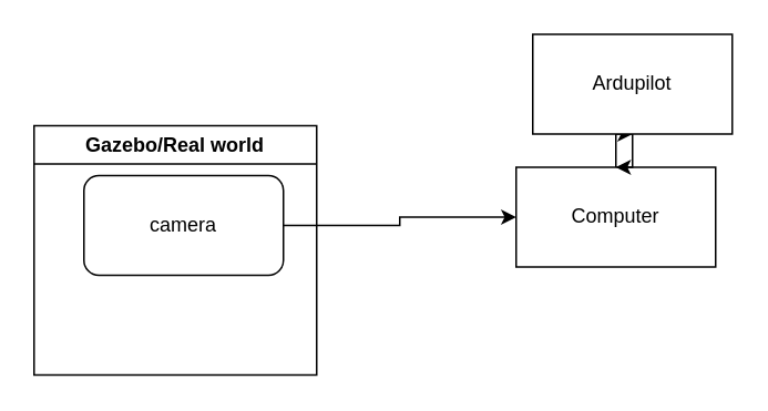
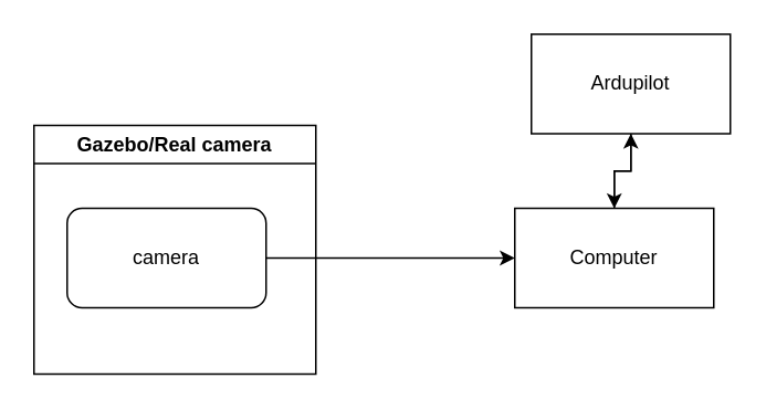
  <mxCell id="0" />
  <mxCell id="1" parent="0" />
  <mxCell id="2" style="edgeStyle=orthogonalEdgeStyle;rounded=0;orthogonalLoop=1;jettySize=auto;html=1;entryX=0.5;entryY=1;entryDx=0;entryDy=0;" parent="1" source="3" target="5" edge="1"><mxGeometry relative="1" as="geometry" /></mxCell>
- <mxCell id="3" value="Computer" style="rounded=0;whiteSpace=wrap;html=1;" parent="1" vertex="1"><mxGeometry x="310" y="100" width="120" height="60" as="geometry" /></mxCell>
+ <mxCell id="3" value="Computer" style="rounded=0;whiteSpace=wrap;html=1;" parent="1" vertex="1"><mxGeometry x="310" y="125" width="120" height="60" as="geometry" /></mxCell>
  <mxCell id="4" style="edgeStyle=orthogonalEdgeStyle;rounded=0;orthogonalLoop=1;jettySize=auto;html=1;entryX=0.5;entryY=0;entryDx=0;entryDy=0;" parent="1" source="5" target="3" edge="1"><mxGeometry relative="1" as="geometry" /></mxCell>
  <mxCell id="5" value="Ardupilot" style="rounded=0;whiteSpace=wrap;html=1;" parent="1" vertex="1"><mxGeometry x="320" y="20" width="120" height="60" as="geometry" /></mxCell>
- <mxCell id="6" value="Gazebo/Real world" style="swimlane;whiteSpace=wrap;html=1;" parent="1" vertex="1"><mxGeometry x="20" y="75" width="170" height="150" as="geometry" /></mxCell>
- <mxCell id="7" value="camera" style="rounded=1;whiteSpace=wrap;html=1;" parent="6" vertex="1"><mxGeometry x="30" y="30" width="120" height="60" as="geometry" /></mxCell>
+ <mxCell id="6" value="Gazebo/Real camera" style="swimlane;whiteSpace=wrap;html=1;" parent="1" vertex="1"><mxGeometry x="20" y="75" width="170" height="150" as="geometry" /></mxCell>
+ <mxCell id="7" value="camera" style="rounded=1;whiteSpace=wrap;html=1;" parent="6" vertex="1"><mxGeometry x="20" y="50" width="120" height="60" as="geometry" /></mxCell>
  <mxCell id="8" style="edgeStyle=orthogonalEdgeStyle;rounded=0;orthogonalLoop=1;jettySize=auto;html=1;entryX=0;entryY=0.5;entryDx=0;entryDy=0;" edge="1" parent="1" source="7" target="3"><mxGeometry relative="1" as="geometry" /></mxCell>
